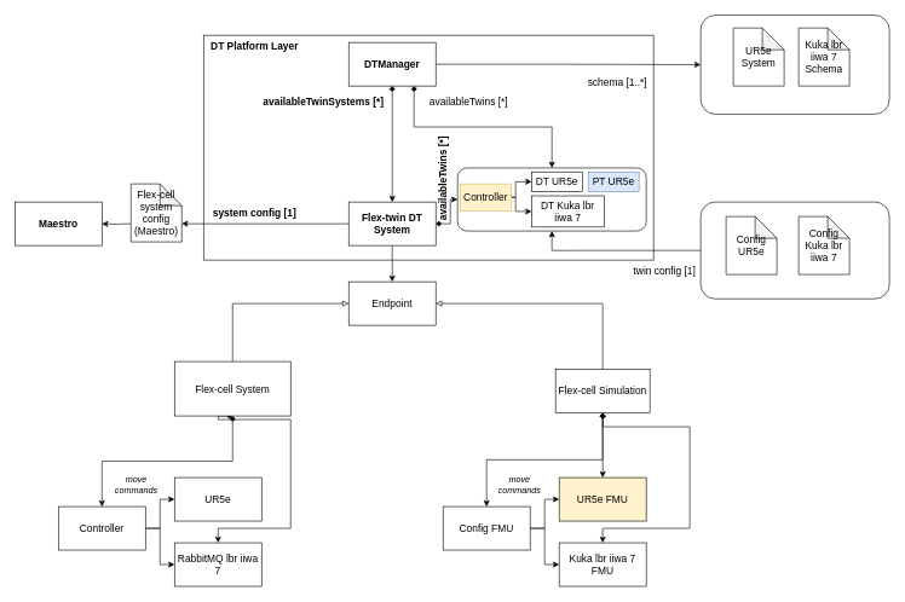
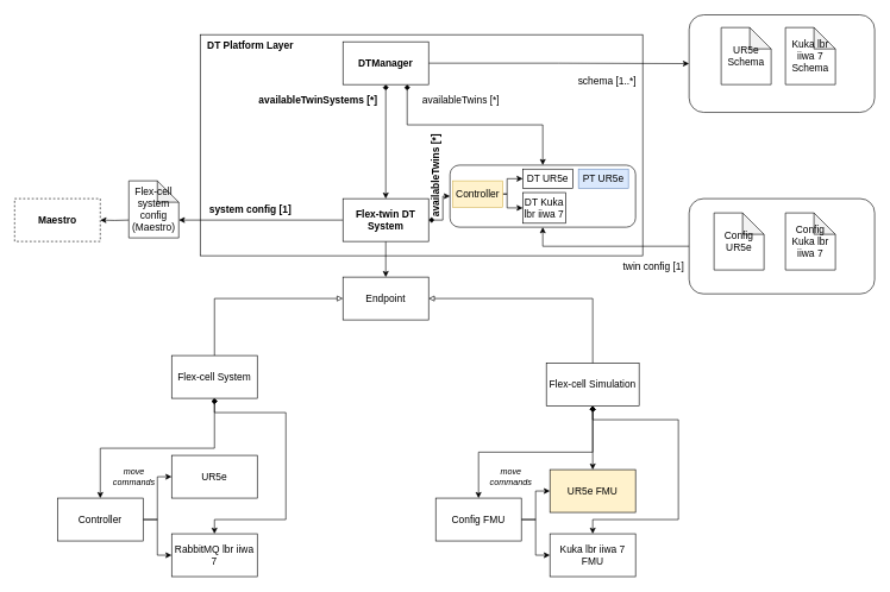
  <mxCell id="0" />
  <mxCell id="1" parent="0" />
  <mxCell id="2" value="Kuka lbr iiwa 7 FMU" style="rounded=0;whiteSpace=wrap;html=1;fontSize=14;" parent="1" vertex="1"><mxGeometry x="770" y="748" width="120" height="60" as="geometry" /></mxCell>
  <mxCell id="3" value="UR5e FMU" style="rounded=0;whiteSpace=wrap;html=1;fontSize=14;fillColor=#fff2cc;" parent="1" vertex="1"><mxGeometry x="770" y="658" width="120" height="60" as="geometry" /></mxCell>
  <mxCell id="4" value="RabbitMQ lbr iiwa 7" style="rounded=0;whiteSpace=wrap;html=1;fontSize=14;" parent="1" vertex="1"><mxGeometry x="240" y="748" width="120" height="60" as="geometry" /></mxCell>
- <mxCell id="5" value="UR5e" style="rounded=0;whiteSpace=wrap;html=1;fontSize=14;" parent="1" vertex="1"><mxGeometry x="240" y="658" width="120" height="60" as="geometry" /></mxCell>
+ <mxCell id="5" value="UR5e" style="rounded=0;whiteSpace=wrap;html=1;fontSize=14;" parent="1" vertex="1"><mxGeometry x="240" y="638" width="120" height="60" as="geometry" /></mxCell>
  <mxCell id="6" value="" style="rounded=0;whiteSpace=wrap;html=1;fontSize=14;" parent="1" vertex="1"><mxGeometry x="280" y="48" width="620" height="310" as="geometry" /></mxCell>
  <mxCell id="7" style="edgeStyle=orthogonalEdgeStyle;rounded=0;orthogonalLoop=1;jettySize=auto;html=1;exitX=0.5;exitY=1;exitDx=0;exitDy=0;endArrow=classic;endFill=1;startArrow=diamond;startFill=1;fontSize=14;" parent="1" source="10" target="14" edge="1"><mxGeometry relative="1" as="geometry" /></mxCell>
  <mxCell id="8" style="edgeStyle=orthogonalEdgeStyle;rounded=0;orthogonalLoop=1;jettySize=auto;html=1;exitX=1;exitY=0.5;exitDx=0;exitDy=0;entryX=0;entryY=0.5;entryDx=0;entryDy=0;startArrow=none;startFill=0;endArrow=classic;endFill=1;fontSize=14;" parent="1" source="10" target="60" edge="1"><mxGeometry relative="1" as="geometry" /></mxCell>
  <mxCell id="9" style="edgeStyle=orthogonalEdgeStyle;rounded=0;orthogonalLoop=1;jettySize=auto;html=1;exitX=0.75;exitY=1;exitDx=0;exitDy=0;entryX=0.5;entryY=0;entryDx=0;entryDy=0;startArrow=diamond;startFill=1;endArrow=classic;endFill=1;fontSize=14;" parent="1" source="10" target="33" edge="1"><mxGeometry relative="1" as="geometry" /></mxCell>
  <mxCell id="10" value="&lt;b&gt;DTManager&lt;/b&gt;" style="rounded=0;whiteSpace=wrap;html=1;fontSize=14;" parent="1" vertex="1"><mxGeometry x="480" y="58" width="120" height="60" as="geometry" /></mxCell>
  <mxCell id="11" style="edgeStyle=orthogonalEdgeStyle;rounded=0;orthogonalLoop=1;jettySize=auto;html=1;exitX=0.5;exitY=1;exitDx=0;exitDy=0;entryX=0.5;entryY=0;entryDx=0;entryDy=0;startArrow=none;startFill=0;endArrow=classic;endFill=1;fontSize=14;" parent="1" source="14" target="24" edge="1"><mxGeometry relative="1" as="geometry" /></mxCell>
  <mxCell id="12" style="edgeStyle=orthogonalEdgeStyle;rounded=0;orthogonalLoop=1;jettySize=auto;html=1;exitX=1;exitY=0.5;exitDx=0;exitDy=0;entryX=0;entryY=0.5;entryDx=0;entryDy=0;startArrow=diamond;startFill=1;endArrow=classic;endFill=1;fontSize=14;" parent="1" source="14" target="33" edge="1"><mxGeometry relative="1" as="geometry" /></mxCell>
  <mxCell id="13" style="edgeStyle=orthogonalEdgeStyle;rounded=0;orthogonalLoop=1;jettySize=auto;html=1;exitX=0;exitY=0.5;exitDx=0;exitDy=0;entryX=0;entryY=0;entryDx=70;entryDy=55;entryPerimeter=0;startArrow=none;startFill=0;endArrow=classic;endFill=1;fontSize=14;" parent="1" source="14" target="23" edge="1"><mxGeometry relative="1" as="geometry" /></mxCell>
  <mxCell id="14" value="&lt;b&gt;Flex-twin DT System&lt;/b&gt;" style="rounded=0;whiteSpace=wrap;html=1;fontSize=14;" parent="1" vertex="1"><mxGeometry x="480" y="278" width="120" height="60" as="geometry" /></mxCell>
  <mxCell id="15" style="edgeStyle=orthogonalEdgeStyle;rounded=0;orthogonalLoop=1;jettySize=auto;html=1;exitX=1;exitY=0.5;exitDx=0;exitDy=0;entryX=0;entryY=0.5;entryDx=0;entryDy=0;" parent="1" source="17" target="5" edge="1"><mxGeometry relative="1" as="geometry" /></mxCell>
  <mxCell id="16" style="edgeStyle=orthogonalEdgeStyle;rounded=0;orthogonalLoop=1;jettySize=auto;html=1;exitX=1;exitY=0.5;exitDx=0;exitDy=0;entryX=0;entryY=0.5;entryDx=0;entryDy=0;" parent="1" source="17" target="4" edge="1"><mxGeometry relative="1" as="geometry" /></mxCell>
  <mxCell id="17" value="Controller" style="rounded=0;whiteSpace=wrap;html=1;fontSize=14;" parent="1" vertex="1"><mxGeometry x="80" y="698" width="120" height="60" as="geometry" /></mxCell>
  <mxCell id="18" style="edgeStyle=orthogonalEdgeStyle;rounded=0;orthogonalLoop=1;jettySize=auto;html=1;exitX=1;exitY=0.5;exitDx=0;exitDy=0;entryX=0;entryY=0.5;entryDx=0;entryDy=0;" parent="1" source="20" target="2" edge="1"><mxGeometry relative="1" as="geometry" /></mxCell>
  <mxCell id="19" style="edgeStyle=orthogonalEdgeStyle;rounded=0;orthogonalLoop=1;jettySize=auto;html=1;exitX=1;exitY=0.5;exitDx=0;exitDy=0;entryX=0;entryY=0.5;entryDx=0;entryDy=0;" parent="1" source="20" target="3" edge="1"><mxGeometry relative="1" as="geometry" /></mxCell>
  <mxCell id="20" value="Config FMU" style="rounded=0;whiteSpace=wrap;html=1;fontSize=14;" parent="1" vertex="1"><mxGeometry x="610" y="698" width="120" height="60" as="geometry" /></mxCell>
  <mxCell id="21" value="DT Platform Layer" style="text;html=1;align=center;verticalAlign=middle;resizable=0;points=[];autosize=1;strokeColor=none;fillColor=none;fontStyle=1;fontSize=14;" parent="1" vertex="1"><mxGeometry x="280" y="48" width="140" height="30" as="geometry" /></mxCell>
  <mxCell id="22" style="edgeStyle=orthogonalEdgeStyle;rounded=0;orthogonalLoop=1;jettySize=auto;html=1;entryX=1;entryY=0.5;entryDx=0;entryDy=0;" edge="1" parent="1" target="66"><mxGeometry relative="1" as="geometry"><mxPoint x="180" y="308" as="sourcePoint" /></mxGeometry></mxCell>
  <mxCell id="23" value="Flex-cell system config (Maestro)" style="shape=note;whiteSpace=wrap;html=1;backgroundOutline=1;darkOpacity=0.05;fontSize=14;" parent="1" vertex="1"><mxGeometry x="180" y="253" width="70" height="80" as="geometry" /></mxCell>
  <mxCell id="24" value="Endpoint" style="rounded=0;whiteSpace=wrap;html=1;fontSize=14;" parent="1" vertex="1"><mxGeometry x="480" y="388" width="120" height="60" as="geometry" /></mxCell>
  <mxCell id="25" style="edgeStyle=orthogonalEdgeStyle;rounded=0;orthogonalLoop=1;jettySize=auto;html=1;exitX=0.5;exitY=0;exitDx=0;exitDy=0;entryX=0;entryY=0.5;entryDx=0;entryDy=0;startArrow=none;startFill=0;endArrow=block;endFill=0;fontSize=14;" parent="1" source="28" target="24" edge="1"><mxGeometry relative="1" as="geometry" /></mxCell>
  <mxCell id="26" style="edgeStyle=orthogonalEdgeStyle;rounded=0;orthogonalLoop=1;jettySize=auto;html=1;exitX=0.5;exitY=1;exitDx=0;exitDy=0;entryX=0.5;entryY=0;entryDx=0;entryDy=0;startArrow=diamond;startFill=1;endArrow=classic;endFill=1;fontSize=14;" parent="1" source="28" target="17" edge="1"><mxGeometry relative="1" as="geometry" /></mxCell>
  <mxCell id="27" style="edgeStyle=orthogonalEdgeStyle;rounded=0;orthogonalLoop=1;jettySize=auto;html=1;exitX=0.5;exitY=1;exitDx=0;exitDy=0;entryX=0.5;entryY=0;entryDx=0;entryDy=0;startArrow=diamond;startFill=1;endArrow=classic;endFill=1;fontSize=14;" parent="1" source="28" target="4" edge="1"><mxGeometry relative="1" as="geometry"><Array as="points"><mxPoint x="300" y="578" /><mxPoint x="400" y="578" /><mxPoint x="400" y="728" /><mxPoint x="300" y="728" /></Array></mxGeometry></mxCell>
- <mxCell id="28" value="Flex-cell System" style="rounded=0;whiteSpace=wrap;html=1;fontSize=14;" parent="1" vertex="1"><mxGeometry x="240" y="498" width="160" height="75" as="geometry" /></mxCell>
+ <mxCell id="28" value="Flex-cell System" style="rounded=0;whiteSpace=wrap;html=1;fontSize=14;" parent="1" vertex="1"><mxGeometry x="240" y="498" width="120" height="60" as="geometry" /></mxCell>
  <mxCell id="29" style="edgeStyle=orthogonalEdgeStyle;rounded=0;orthogonalLoop=1;jettySize=auto;html=1;exitX=0.5;exitY=1;exitDx=0;exitDy=0;entryX=0.5;entryY=0;entryDx=0;entryDy=0;startArrow=diamond;startFill=1;endArrow=classic;endFill=1;fontSize=14;" parent="1" source="41" target="20" edge="1"><mxGeometry relative="1" as="geometry" /></mxCell>
  <mxCell id="30" style="edgeStyle=orthogonalEdgeStyle;rounded=0;orthogonalLoop=1;jettySize=auto;html=1;exitX=0.5;exitY=1;exitDx=0;exitDy=0;entryX=0.5;entryY=0;entryDx=0;entryDy=0;startArrow=diamond;startFill=1;endArrow=classic;endFill=1;fontSize=14;" parent="1" source="41" target="3" edge="1"><mxGeometry relative="1" as="geometry" /></mxCell>
  <mxCell id="31" style="edgeStyle=orthogonalEdgeStyle;rounded=0;orthogonalLoop=1;jettySize=auto;html=1;exitX=0.5;exitY=1;exitDx=0;exitDy=0;entryX=0.5;entryY=0;entryDx=0;entryDy=0;startArrow=diamond;startFill=1;endArrow=classic;endFill=1;fontSize=14;" parent="1" source="41" target="2" edge="1"><mxGeometry relative="1" as="geometry"><Array as="points"><mxPoint x="830" y="588" /><mxPoint x="950" y="588" /><mxPoint x="950" y="728" /><mxPoint x="830" y="728" /></Array></mxGeometry></mxCell>
  <mxCell id="32" value="" style="group;fontSize=14;" parent="1" vertex="1" connectable="0"><mxGeometry x="630" y="231" width="260" height="87" as="geometry" /></mxCell>
  <mxCell id="33" value="" style="rounded=1;whiteSpace=wrap;html=1;fillColor=none;fontSize=14;" parent="32" vertex="1"><mxGeometry width="260" height="87" as="geometry" /></mxCell>
- <mxCell id="34" value="DT Kuka lbr iiwa 7" style="rounded=0;whiteSpace=wrap;html=1;fontSize=14;" parent="32" vertex="1"><mxGeometry x="102" y="38.5" width="100" height="43" as="geometry" /></mxCell>
+ <mxCell id="34" value="DT Kuka lbr iiwa 7" style="rounded=0;whiteSpace=wrap;html=1;fontSize=14;" parent="32" vertex="1"><mxGeometry x="102" y="38.5" width="60" height="43" as="geometry" /></mxCell>
  <mxCell id="35" value="DT UR5e" style="rounded=0;whiteSpace=wrap;html=1;fontSize=14;" parent="32" vertex="1"><mxGeometry x="102" y="5.5" width="70" height="27" as="geometry" /></mxCell>
  <mxCell id="36" style="edgeStyle=orthogonalEdgeStyle;rounded=0;orthogonalLoop=1;jettySize=auto;html=1;exitX=1;exitY=0.5;exitDx=0;exitDy=0;entryX=0;entryY=0.5;entryDx=0;entryDy=0;" parent="32" source="38" target="34" edge="1"><mxGeometry relative="1" as="geometry"><Array as="points"><mxPoint x="80" y="41" /><mxPoint x="80" y="60" /></Array></mxGeometry></mxCell>
  <mxCell id="37" style="edgeStyle=orthogonalEdgeStyle;rounded=0;orthogonalLoop=1;jettySize=auto;html=1;exitX=1;exitY=0.5;exitDx=0;exitDy=0;entryX=0;entryY=0.5;entryDx=0;entryDy=0;" parent="32" source="38" target="35" edge="1"><mxGeometry relative="1" as="geometry"><Array as="points"><mxPoint x="80" y="41" /><mxPoint x="80" y="19" /></Array></mxGeometry></mxCell>
  <mxCell id="38" value="Controller" style="rounded=0;whiteSpace=wrap;html=1;fontSize=14;fillColor=#fff2cc;strokeColor=#d6b656;" parent="32" vertex="1"><mxGeometry x="4" y="22" width="70" height="37" as="geometry" /></mxCell>
  <mxCell id="39" value="PT UR5e" style="rounded=0;whiteSpace=wrap;html=1;fontSize=14;fillColor=#dae8fc;strokeColor=#6c8ebf;" parent="32" vertex="1"><mxGeometry x="180" y="5.5" width="70" height="27" as="geometry" /></mxCell>
  <mxCell id="40" style="edgeStyle=orthogonalEdgeStyle;rounded=0;orthogonalLoop=1;jettySize=auto;html=1;exitX=0.5;exitY=0;exitDx=0;exitDy=0;entryX=1;entryY=0.5;entryDx=0;entryDy=0;startArrow=none;startFill=0;endArrow=block;endFill=0;fontSize=14;" parent="1" source="41" target="24" edge="1"><mxGeometry relative="1" as="geometry" /></mxCell>
  <mxCell id="41" value="Flex-cell Simulation" style="rounded=0;whiteSpace=wrap;html=1;fontSize=14;" parent="1" vertex="1"><mxGeometry x="765" y="509" width="130" height="60" as="geometry" /></mxCell>
  <mxCell id="42" style="edgeStyle=orthogonalEdgeStyle;rounded=0;orthogonalLoop=1;jettySize=auto;html=1;exitX=0;exitY=0.5;exitDx=0;exitDy=0;entryX=0.5;entryY=1;entryDx=0;entryDy=0;startArrow=none;startFill=0;endArrow=classic;endFill=1;fontSize=14;" parent="1" source="45" target="33" edge="1"><mxGeometry relative="1" as="geometry" /></mxCell>
  <mxCell id="43" value="" style="group;fontSize=14;" parent="1" vertex="1" connectable="0"><mxGeometry x="965" y="278" width="260" height="133.5" as="geometry" /></mxCell>
  <mxCell id="44" value="" style="group;fontSize=14;" parent="43" vertex="1" connectable="0"><mxGeometry width="260" height="133.5" as="geometry" /></mxCell>
  <mxCell id="45" value="" style="rounded=1;whiteSpace=wrap;html=1;fillColor=none;fontSize=14;" parent="44" vertex="1"><mxGeometry width="260" height="133.5" as="geometry" /></mxCell>
  <mxCell id="46" style="edgeStyle=orthogonalEdgeStyle;rounded=0;orthogonalLoop=1;jettySize=auto;html=1;exitX=0;exitY=0.5;exitDx=0;exitDy=0;entryX=1;entryY=0.5;entryDx=0;entryDy=0;startArrow=none;startFill=0;endArrow=classic;endFill=1;" parent="44" edge="1"><mxGeometry relative="1" as="geometry"><mxPoint x="170" y="72.121" as="targetPoint" /></mxGeometry></mxCell>
  <mxCell id="47" style="edgeStyle=orthogonalEdgeStyle;rounded=0;orthogonalLoop=1;jettySize=auto;html=1;exitX=1;exitY=0.75;exitDx=0;exitDy=0;entryX=0;entryY=0.75;entryDx=0;entryDy=0;startArrow=none;startFill=0;endArrow=classic;endFill=1;" parent="44" edge="1"><mxGeometry relative="1" as="geometry"><mxPoint x="170" y="95.138" as="sourcePoint" /></mxGeometry></mxCell>
  <mxCell id="48" style="edgeStyle=orthogonalEdgeStyle;rounded=0;orthogonalLoop=1;jettySize=auto;html=1;exitX=0;exitY=0.5;exitDx=0;exitDy=0;entryX=1;entryY=0.5;entryDx=0;entryDy=0;startArrow=none;startFill=0;endArrow=classic;endFill=1;" parent="44" edge="1"><mxGeometry relative="1" as="geometry"><mxPoint x="100" y="72.121" as="sourcePoint" /></mxGeometry></mxCell>
  <mxCell id="49" value="Config Kuka lbr iiwa 7" style="shape=note;whiteSpace=wrap;html=1;backgroundOutline=1;darkOpacity=0.05;fontSize=14;" parent="44" vertex="1"><mxGeometry x="135" y="20" width="70" height="80" as="geometry" /></mxCell>
  <mxCell id="50" value="Config&lt;br style=&quot;font-size: 14px;&quot;&gt;UR5e" style="shape=note;whiteSpace=wrap;html=1;backgroundOutline=1;darkOpacity=0.05;fontSize=14;" parent="44" vertex="1"><mxGeometry x="35" y="20" width="70" height="80" as="geometry" /></mxCell>
  <mxCell id="51" value="availableTwins [*]" style="text;html=1;align=center;verticalAlign=middle;resizable=0;points=[];autosize=1;strokeColor=none;fillColor=none;fontSize=14;" parent="1" vertex="1"><mxGeometry x="580" y="124.75" width="130" height="30" as="geometry" /></mxCell>
  <mxCell id="52" value="availableTwinSystems [*]" style="text;html=1;align=center;verticalAlign=middle;resizable=0;points=[];autosize=1;fontSize=14;fontStyle=1" parent="1" vertex="1"><mxGeometry x="350" y="124.75" width="190" height="30" as="geometry" /></mxCell>
  <mxCell id="53" value="twin config [1]" style="text;html=1;align=center;verticalAlign=middle;resizable=0;points=[];autosize=1;strokeColor=none;fillColor=none;fontSize=14;" parent="1" vertex="1"><mxGeometry x="860" y="358" width="110" height="30" as="geometry" /></mxCell>
  <mxCell id="54" value="schema [1..*]" style="text;html=1;align=center;verticalAlign=middle;resizable=0;points=[];autosize=1;strokeColor=none;fillColor=none;fontSize=14;" parent="1" vertex="1"><mxGeometry x="795" y="98" width="110" height="30" as="geometry" /></mxCell>
  <mxCell id="55" value="system config [1]" style="text;html=1;align=center;verticalAlign=middle;resizable=0;points=[];autosize=1;fontSize=14;fontStyle=1" parent="1" vertex="1"><mxGeometry x="280" y="278" width="140" height="30" as="geometry" /></mxCell>
  <mxCell id="56" style="edgeStyle=orthogonalEdgeStyle;rounded=0;orthogonalLoop=1;jettySize=auto;html=1;exitX=0;exitY=0.5;exitDx=0;exitDy=0;entryX=1;entryY=0.5;entryDx=0;entryDy=0;startArrow=none;startFill=0;endArrow=classic;endFill=1;" parent="1" edge="1"><mxGeometry relative="1" as="geometry"><mxPoint x="1135" y="93.371" as="targetPoint" /></mxGeometry></mxCell>
  <mxCell id="57" style="edgeStyle=orthogonalEdgeStyle;rounded=0;orthogonalLoop=1;jettySize=auto;html=1;exitX=1;exitY=0.75;exitDx=0;exitDy=0;entryX=0;entryY=0.75;entryDx=0;entryDy=0;startArrow=none;startFill=0;endArrow=classic;endFill=1;" parent="1" edge="1"><mxGeometry relative="1" as="geometry"><mxPoint x="1135" y="116.388" as="sourcePoint" /></mxGeometry></mxCell>
  <mxCell id="58" style="edgeStyle=orthogonalEdgeStyle;rounded=0;orthogonalLoop=1;jettySize=auto;html=1;exitX=0;exitY=0.5;exitDx=0;exitDy=0;entryX=1;entryY=0.5;entryDx=0;entryDy=0;startArrow=none;startFill=0;endArrow=classic;endFill=1;" parent="1" edge="1"><mxGeometry relative="1" as="geometry"><mxPoint x="1065" y="93.371" as="sourcePoint" /></mxGeometry></mxCell>
  <mxCell id="59" value="" style="group" parent="1" vertex="1" connectable="0"><mxGeometry x="965" y="20.25" width="260" height="136.75" as="geometry" /></mxCell>
  <mxCell id="60" value="" style="rounded=1;whiteSpace=wrap;html=1;fillColor=none;fontSize=14;container=0;" parent="59" vertex="1"><mxGeometry width="260" height="136.75" as="geometry" /></mxCell>
  <mxCell id="61" value="Kuka lbr iiwa 7 Schema" style="shape=note;whiteSpace=wrap;html=1;backgroundOutline=1;darkOpacity=0.05;fontSize=14;container=0;" parent="59" vertex="1"><mxGeometry x="135" y="17.75" width="70" height="80" as="geometry" /></mxCell>
- <mxCell id="62" value="UR5e System" style="shape=note;whiteSpace=wrap;html=1;backgroundOutline=1;darkOpacity=0.05;fontSize=14;container=0;" parent="59" vertex="1"><mxGeometry x="45" y="17.75" width="70" height="80" as="geometry" /></mxCell>
+ <mxCell id="62" value="UR5e Schema" style="shape=note;whiteSpace=wrap;html=1;backgroundOutline=1;darkOpacity=0.05;fontSize=14;container=0;" parent="59" vertex="1"><mxGeometry x="45" y="17.75" width="70" height="80" as="geometry" /></mxCell>
  <mxCell id="63" value="availableTwins [*]" style="text;html=1;align=center;verticalAlign=middle;resizable=0;points=[];autosize=1;fontSize=14;fontStyle=1;rotation=-90;" parent="1" vertex="1"><mxGeometry x="540" y="231" width="140" height="30" as="geometry" /></mxCell>
  <mxCell id="64" value="move&lt;br&gt;commands" style="text;html=1;align=center;verticalAlign=middle;resizable=0;points=[];autosize=1;strokeColor=none;fillColor=none;fontStyle=2" parent="1" vertex="1"><mxGeometry x="675" y="648" width="80" height="40" as="geometry" /></mxCell>
  <mxCell id="65" value="move&lt;br&gt;commands" style="text;html=1;align=center;verticalAlign=middle;resizable=0;points=[];autosize=1;strokeColor=none;fillColor=none;fontStyle=2" parent="1" vertex="1"><mxGeometry x="147" y="648" width="80" height="40" as="geometry" /></mxCell>
- <mxCell id="66" value="&lt;b&gt;Maestro&lt;/b&gt;" style="rounded=0;whiteSpace=wrap;html=1;fontSize=14;" vertex="1" parent="1"><mxGeometry x="20" y="278" width="120" height="60" as="geometry" /></mxCell>
+ <mxCell id="66" value="&lt;b&gt;Maestro&lt;/b&gt;" style="rounded=0;whiteSpace=wrap;html=1;fontSize=14;dashed=1;" vertex="1" parent="1"><mxGeometry x="20" y="278" width="120" height="60" as="geometry" /></mxCell>
